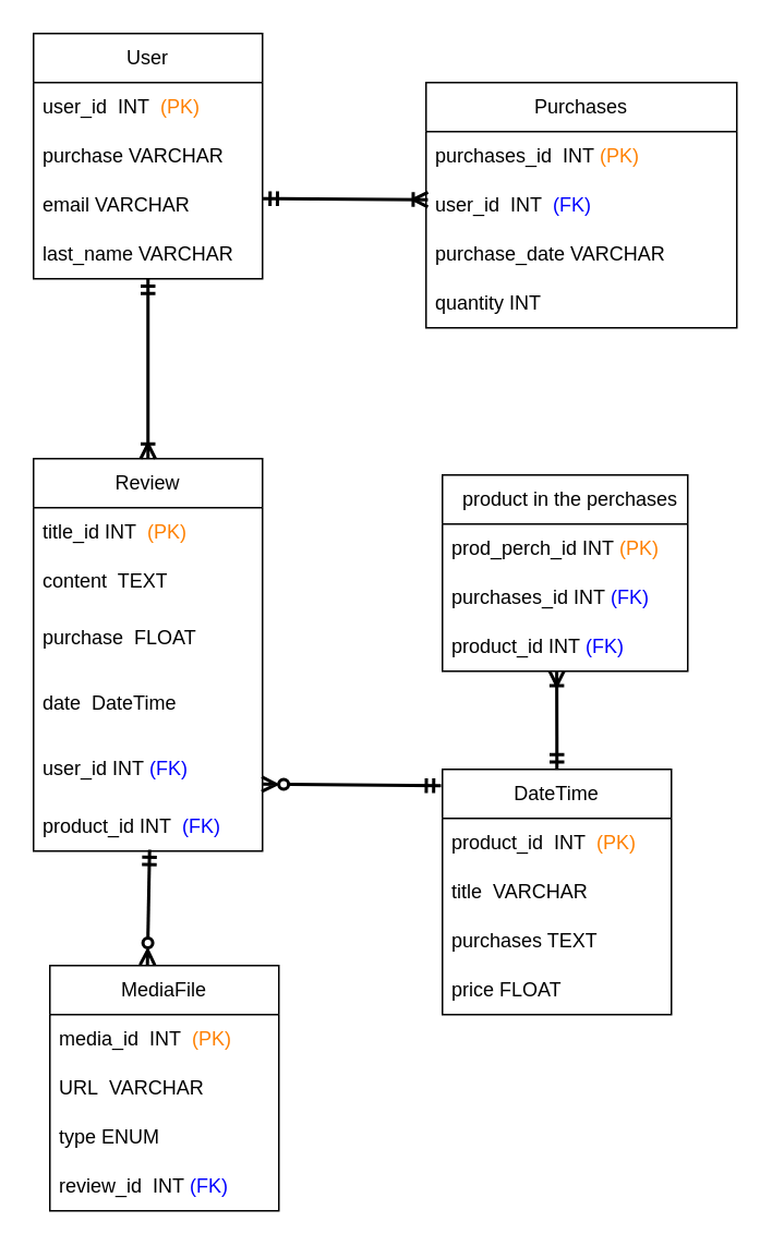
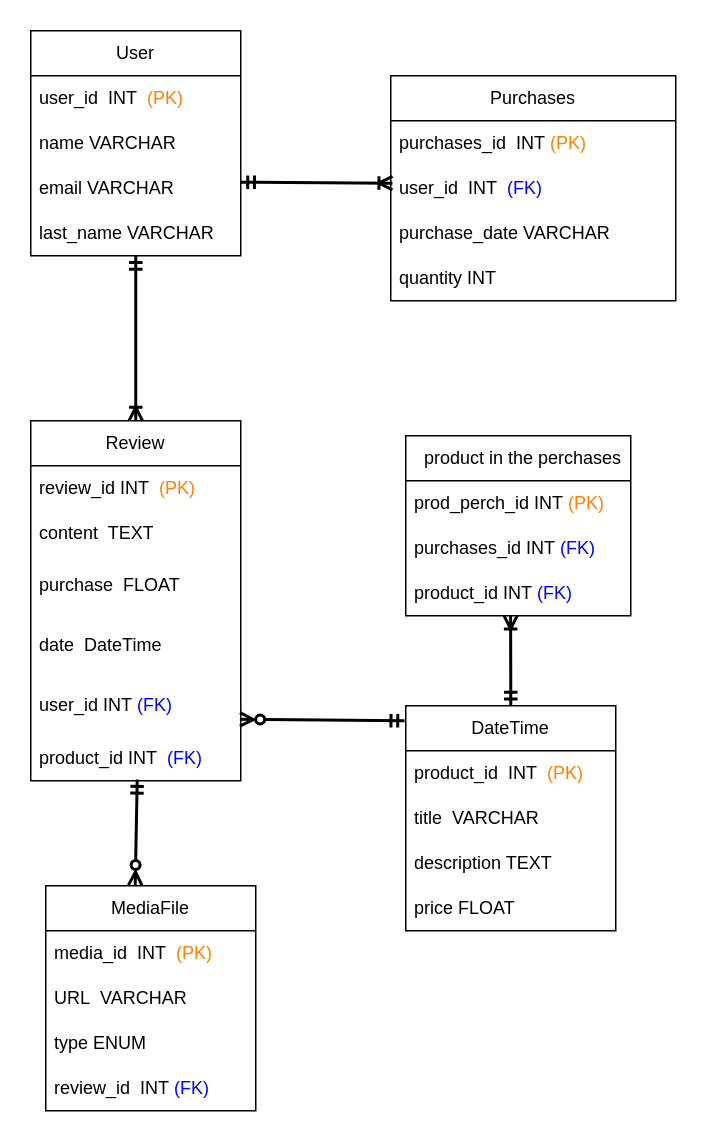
  <mxCell id="0" />
  <mxCell id="1" parent="0" />
  <mxCell id="2" value="User" style="swimlane;fontStyle=0;childLayout=stackLayout;horizontal=1;startSize=30;horizontalStack=0;resizeParent=1;resizeParentMax=0;resizeLast=0;collapsible=1;marginBottom=0;whiteSpace=wrap;html=1;" vertex="1" parent="1"><mxGeometry x="20" y="20" width="140" height="150" as="geometry"><mxRectangle x="90" y="350" width="70" height="30" as="alternateBounds" /></mxGeometry></mxCell>
  <mxCell id="3" value="user_id&amp;nbsp; INT&amp;nbsp; &lt;font color=&quot;#ff8000&quot;&gt;(PK)&lt;/font&gt;" style="text;strokeColor=none;fillColor=none;align=left;verticalAlign=middle;spacingLeft=4;spacingRight=4;overflow=hidden;points=[[0,0.5],[1,0.5]];portConstraint=eastwest;rotatable=0;whiteSpace=wrap;html=1;" vertex="1" parent="2"><mxGeometry y="30" width="140" height="30" as="geometry" /></mxCell>
- <mxCell id="4" value="purchase VARCHAR" style="text;strokeColor=none;fillColor=none;align=left;verticalAlign=middle;spacingLeft=4;spacingRight=4;overflow=hidden;points=[[0,0.5],[1,0.5]];portConstraint=eastwest;rotatable=0;whiteSpace=wrap;html=1;" vertex="1" parent="2"><mxGeometry y="60" width="140" height="30" as="geometry" /></mxCell>
+ <mxCell id="4" value="name VARCHAR" style="text;strokeColor=none;fillColor=none;align=left;verticalAlign=middle;spacingLeft=4;spacingRight=4;overflow=hidden;points=[[0,0.5],[1,0.5]];portConstraint=eastwest;rotatable=0;whiteSpace=wrap;html=1;" vertex="1" parent="2"><mxGeometry y="60" width="140" height="30" as="geometry" /></mxCell>
  <mxCell id="5" value="email VARCHAR" style="text;strokeColor=none;fillColor=none;align=left;verticalAlign=middle;spacingLeft=4;spacingRight=4;overflow=hidden;points=[[0,0.5],[1,0.5]];portConstraint=eastwest;rotatable=0;whiteSpace=wrap;html=1;" vertex="1" parent="2"><mxGeometry y="90" width="140" height="30" as="geometry" /></mxCell>
  <mxCell id="6" value="last_name VARCHAR" style="text;strokeColor=none;fillColor=none;align=left;verticalAlign=middle;spacingLeft=4;spacingRight=4;overflow=hidden;points=[[0,0.5],[1,0.5]];portConstraint=eastwest;rotatable=0;whiteSpace=wrap;html=1;" vertex="1" parent="2"><mxGeometry y="120" width="140" height="30" as="geometry" /></mxCell>
  <mxCell id="7" value="DateTime" style="swimlane;fontStyle=0;childLayout=stackLayout;horizontal=1;startSize=30;horizontalStack=0;resizeParent=1;resizeParentMax=0;resizeLast=0;collapsible=1;marginBottom=0;whiteSpace=wrap;html=1;" vertex="1" parent="1"><mxGeometry x="270" y="470" width="140" height="150" as="geometry" /></mxCell>
  <mxCell id="8" value="product_id&amp;nbsp; INT&amp;nbsp;&amp;nbsp;&lt;span style=&quot;color: rgb(255, 128, 0);&quot;&gt;(PK)&lt;/span&gt;" style="text;strokeColor=none;fillColor=none;align=left;verticalAlign=middle;spacingLeft=4;spacingRight=4;overflow=hidden;points=[[0,0.5],[1,0.5]];portConstraint=eastwest;rotatable=0;whiteSpace=wrap;html=1;" vertex="1" parent="7"><mxGeometry y="30" width="140" height="30" as="geometry" /></mxCell>
  <mxCell id="9" value="title&amp;nbsp; VARCHAR" style="text;strokeColor=none;fillColor=none;align=left;verticalAlign=middle;spacingLeft=4;spacingRight=4;overflow=hidden;points=[[0,0.5],[1,0.5]];portConstraint=eastwest;rotatable=0;whiteSpace=wrap;html=1;" vertex="1" parent="7"><mxGeometry y="60" width="140" height="30" as="geometry" /></mxCell>
- <mxCell id="10" value="purchases TEXT" style="text;strokeColor=none;fillColor=none;align=left;verticalAlign=middle;spacingLeft=4;spacingRight=4;overflow=hidden;points=[[0,0.5],[1,0.5]];portConstraint=eastwest;rotatable=0;whiteSpace=wrap;html=1;" vertex="1" parent="7"><mxGeometry y="90" width="140" height="30" as="geometry" /></mxCell>
+ <mxCell id="10" value="description TEXT" style="text;strokeColor=none;fillColor=none;align=left;verticalAlign=middle;spacingLeft=4;spacingRight=4;overflow=hidden;points=[[0,0.5],[1,0.5]];portConstraint=eastwest;rotatable=0;whiteSpace=wrap;html=1;" vertex="1" parent="7"><mxGeometry y="90" width="140" height="30" as="geometry" /></mxCell>
  <mxCell id="11" value="price FLOAT" style="text;strokeColor=none;fillColor=none;align=left;verticalAlign=middle;spacingLeft=4;spacingRight=4;overflow=hidden;points=[[0,0.5],[1,0.5]];portConstraint=eastwest;rotatable=0;whiteSpace=wrap;html=1;" vertex="1" parent="7"><mxGeometry y="120" width="140" height="30" as="geometry" /></mxCell>
  <mxCell id="12" value="Review" style="swimlane;fontStyle=0;childLayout=stackLayout;horizontal=1;startSize=30;horizontalStack=0;resizeParent=1;resizeParentMax=0;resizeLast=0;collapsible=1;marginBottom=0;whiteSpace=wrap;html=1;" vertex="1" parent="1"><mxGeometry x="20" y="280" width="140" height="240" as="geometry" /></mxCell>
- <mxCell id="13" value="title_id INT&amp;nbsp;&amp;nbsp;&lt;span style=&quot;color: rgb(255, 128, 0);&quot;&gt;(PK)&lt;/span&gt;" style="text;strokeColor=none;fillColor=none;align=left;verticalAlign=middle;spacingLeft=4;spacingRight=4;overflow=hidden;points=[[0,0.5],[1,0.5]];portConstraint=eastwest;rotatable=0;whiteSpace=wrap;html=1;" vertex="1" parent="12"><mxGeometry y="30" width="140" height="30" as="geometry" /></mxCell>
+ <mxCell id="13" value="review_id INT&amp;nbsp;&amp;nbsp;&lt;span style=&quot;color: rgb(255, 128, 0);&quot;&gt;(PK)&lt;/span&gt;" style="text;strokeColor=none;fillColor=none;align=left;verticalAlign=middle;spacingLeft=4;spacingRight=4;overflow=hidden;points=[[0,0.5],[1,0.5]];portConstraint=eastwest;rotatable=0;whiteSpace=wrap;html=1;" vertex="1" parent="12"><mxGeometry y="30" width="140" height="30" as="geometry" /></mxCell>
  <mxCell id="14" value="content&amp;nbsp; TEXT" style="text;strokeColor=none;fillColor=none;align=left;verticalAlign=middle;spacingLeft=4;spacingRight=4;overflow=hidden;points=[[0,0.5],[1,0.5]];portConstraint=eastwest;rotatable=0;whiteSpace=wrap;html=1;" vertex="1" parent="12"><mxGeometry y="60" width="140" height="30" as="geometry" /></mxCell>
  <mxCell id="15" value="purchase&amp;nbsp; FLOAT" style="text;strokeColor=none;fillColor=none;align=left;verticalAlign=middle;spacingLeft=4;spacingRight=4;overflow=hidden;points=[[0,0.5],[1,0.5]];portConstraint=eastwest;rotatable=0;whiteSpace=wrap;html=1;" vertex="1" parent="12"><mxGeometry y="90" width="140" height="40" as="geometry" /></mxCell>
  <mxCell id="16" value="date&amp;nbsp; DateTime" style="text;strokeColor=none;fillColor=none;align=left;verticalAlign=middle;spacingLeft=4;spacingRight=4;overflow=hidden;points=[[0,0.5],[1,0.5]];portConstraint=eastwest;rotatable=0;whiteSpace=wrap;html=1;" vertex="1" parent="12"><mxGeometry y="130" width="140" height="40" as="geometry" /></mxCell>
  <mxCell id="17" value="user_id INT&amp;nbsp;&lt;font color=&quot;#0000ff&quot;&gt;(FK)&lt;/font&gt;" style="text;strokeColor=none;fillColor=none;align=left;verticalAlign=middle;spacingLeft=4;spacingRight=4;overflow=hidden;points=[[0,0.5],[1,0.5]];portConstraint=eastwest;rotatable=0;whiteSpace=wrap;html=1;" vertex="1" parent="12"><mxGeometry y="170" width="140" height="40" as="geometry" /></mxCell>
  <mxCell id="18" value="product_id INT&amp;nbsp;&amp;nbsp;&lt;span style=&quot;color: rgb(0, 0, 255);&quot;&gt;(FK)&lt;/span&gt;" style="text;strokeColor=none;fillColor=none;align=left;verticalAlign=middle;spacingLeft=4;spacingRight=4;overflow=hidden;points=[[0,0.5],[1,0.5]];portConstraint=eastwest;rotatable=0;whiteSpace=wrap;html=1;" vertex="1" parent="12"><mxGeometry y="210" width="140" height="30" as="geometry" /></mxCell>
  <mxCell id="19" value="MediaFile" style="swimlane;fontStyle=0;childLayout=stackLayout;horizontal=1;startSize=30;horizontalStack=0;resizeParent=1;resizeParentMax=0;resizeLast=0;collapsible=1;marginBottom=0;whiteSpace=wrap;html=1;" vertex="1" parent="1"><mxGeometry x="30" y="590" width="140" height="150" as="geometry" /></mxCell>
  <mxCell id="20" value="media_id&amp;nbsp; INT&amp;nbsp;&amp;nbsp;&lt;span style=&quot;color: rgb(255, 128, 0);&quot;&gt;(PK)&lt;/span&gt;" style="text;strokeColor=none;fillColor=none;align=left;verticalAlign=middle;spacingLeft=4;spacingRight=4;overflow=hidden;points=[[0,0.5],[1,0.5]];portConstraint=eastwest;rotatable=0;whiteSpace=wrap;html=1;" vertex="1" parent="19"><mxGeometry y="30" width="140" height="30" as="geometry" /></mxCell>
  <mxCell id="21" value="URL&amp;nbsp; VARCHAR" style="text;strokeColor=none;fillColor=none;align=left;verticalAlign=middle;spacingLeft=4;spacingRight=4;overflow=hidden;points=[[0,0.5],[1,0.5]];portConstraint=eastwest;rotatable=0;whiteSpace=wrap;html=1;" vertex="1" parent="19"><mxGeometry y="60" width="140" height="30" as="geometry" /></mxCell>
  <mxCell id="22" value="type ENUM" style="text;strokeColor=none;fillColor=none;align=left;verticalAlign=middle;spacingLeft=4;spacingRight=4;overflow=hidden;points=[[0,0.5],[1,0.5]];portConstraint=eastwest;rotatable=0;whiteSpace=wrap;html=1;" vertex="1" parent="19"><mxGeometry y="90" width="140" height="30" as="geometry" /></mxCell>
  <mxCell id="23" value="review_id&amp;nbsp; INT&amp;nbsp;&lt;span style=&quot;color: rgb(0, 0, 255);&quot;&gt;(FK)&lt;/span&gt;" style="text;strokeColor=none;fillColor=none;align=left;verticalAlign=middle;spacingLeft=4;spacingRight=4;overflow=hidden;points=[[0,0.5],[1,0.5]];portConstraint=eastwest;rotatable=0;whiteSpace=wrap;html=1;" vertex="1" parent="19"><mxGeometry y="120" width="140" height="30" as="geometry" /></mxCell>
  <mxCell id="24" value="" style="endArrow=ERoneToMany;html=1;rounded=0;endFill=0;entryX=0.5;entryY=0;entryDx=0;entryDy=0;strokeWidth=2;startArrow=ERmandOne;startFill=0;" edge="1" parent="1" target="12"><mxGeometry width="50" height="50" relative="1" as="geometry"><mxPoint x="90" y="170" as="sourcePoint" /><mxPoint x="30" y="340" as="targetPoint" /><Array as="points" /></mxGeometry></mxCell>
  <mxCell id="25" value="" style="endArrow=ERzeroToMany;html=1;rounded=0;entryX=0.996;entryY=0.727;entryDx=0;entryDy=0;endFill=0;strokeWidth=2;exitX=-0.006;exitY=0.067;exitDx=0;exitDy=0;startArrow=ERmandOne;startFill=0;entryPerimeter=0;exitPerimeter=0;" edge="1" parent="1" source="7" target="17"><mxGeometry width="50" height="50" relative="1" as="geometry"><mxPoint x="260" y="425" as="sourcePoint" /><mxPoint x="240" y="300" as="targetPoint" /></mxGeometry></mxCell>
  <mxCell id="26" value="" style="endArrow=ERzeroToMany;html=1;rounded=0;entryX=0.426;entryY=-0.002;entryDx=0;entryDy=0;strokeWidth=2;endFill=0;exitX=0.507;exitY=0.973;exitDx=0;exitDy=0;exitPerimeter=0;entryPerimeter=0;startArrow=ERmandOne;startFill=0;" edge="1" parent="1" source="18" target="19"><mxGeometry width="50" height="50" relative="1" as="geometry"><mxPoint x="100" y="590" as="sourcePoint" /><mxPoint x="358.04" y="370" as="targetPoint" /></mxGeometry></mxCell>
  <mxCell id="27" value="Purchases" style="swimlane;fontStyle=0;childLayout=stackLayout;horizontal=1;startSize=30;horizontalStack=0;resizeParent=1;resizeParentMax=0;resizeLast=0;collapsible=1;marginBottom=0;whiteSpace=wrap;html=1;" vertex="1" parent="1"><mxGeometry x="260" y="50" width="190" height="150" as="geometry" /></mxCell>
  <mxCell id="28" value="purchases_id&amp;nbsp; INT&amp;nbsp;&lt;span style=&quot;color: rgb(255, 128, 0);&quot;&gt;(PK)&lt;/span&gt;" style="text;strokeColor=none;fillColor=none;align=left;verticalAlign=middle;spacingLeft=4;spacingRight=4;overflow=hidden;points=[[0,0.5],[1,0.5]];portConstraint=eastwest;rotatable=0;whiteSpace=wrap;html=1;" vertex="1" parent="27"><mxGeometry y="30" width="190" height="30" as="geometry" /></mxCell>
  <mxCell id="29" value="user_id&amp;nbsp; INT&amp;nbsp;&amp;nbsp;&lt;span style=&quot;color: rgb(0, 0, 255);&quot;&gt;(FK)&lt;/span&gt;" style="text;strokeColor=none;fillColor=none;align=left;verticalAlign=middle;spacingLeft=4;spacingRight=4;overflow=hidden;points=[[0,0.5],[1,0.5]];portConstraint=eastwest;rotatable=0;whiteSpace=wrap;html=1;" vertex="1" parent="27"><mxGeometry y="60" width="190" height="30" as="geometry" /></mxCell>
  <mxCell id="30" value="purchase_date VARCHAR" style="text;strokeColor=none;fillColor=none;align=left;verticalAlign=middle;spacingLeft=4;spacingRight=4;overflow=hidden;points=[[0,0.5],[1,0.5]];portConstraint=eastwest;rotatable=0;whiteSpace=wrap;html=1;" vertex="1" parent="27"><mxGeometry y="90" width="190" height="30" as="geometry" /></mxCell>
  <mxCell id="31" value="quantity INT" style="text;strokeColor=none;fillColor=none;align=left;verticalAlign=middle;spacingLeft=4;spacingRight=4;overflow=hidden;points=[[0,0.5],[1,0.5]];portConstraint=eastwest;rotatable=0;whiteSpace=wrap;html=1;" vertex="1" parent="27"><mxGeometry y="120" width="190" height="30" as="geometry" /></mxCell>
  <mxCell id="32" value="" style="endArrow=ERoneToMany;html=1;rounded=0;exitX=1.001;exitY=0.367;exitDx=0;exitDy=0;exitPerimeter=0;entryX=0.006;entryY=0.387;entryDx=0;entryDy=0;entryPerimeter=0;strokeWidth=2;endFill=0;startArrow=ERmandOne;startFill=0;" edge="1" parent="1" source="5" target="29"><mxGeometry width="50" height="50" relative="1" as="geometry"><mxPoint x="158.74" y="130" as="sourcePoint" /><mxPoint x="260" y="133.18" as="targetPoint" /></mxGeometry></mxCell>
  <mxCell id="33" value="&amp;nbsp; product in the perchases" style="swimlane;fontStyle=0;childLayout=stackLayout;horizontal=1;startSize=30;horizontalStack=0;resizeParent=1;resizeParentMax=0;resizeLast=0;collapsible=1;marginBottom=0;whiteSpace=wrap;html=1;" vertex="1" parent="1"><mxGeometry x="270" y="290" width="150" height="120" as="geometry" /></mxCell>
  <mxCell id="34" value="prod_perch_id INT&amp;nbsp;&lt;span style=&quot;color: rgb(255, 128, 0);&quot;&gt;(PK)&lt;/span&gt;" style="text;strokeColor=none;fillColor=none;align=left;verticalAlign=middle;spacingLeft=4;spacingRight=4;overflow=hidden;points=[[0,0.5],[1,0.5]];portConstraint=eastwest;rotatable=0;whiteSpace=wrap;html=1;" vertex="1" parent="33"><mxGeometry y="30" width="150" height="30" as="geometry" /></mxCell>
  <mxCell id="35" value="purchases_id INT&amp;nbsp;&lt;span style=&quot;color: rgb(0, 0, 255);&quot;&gt;(FK)&lt;/span&gt;" style="text;strokeColor=none;fillColor=none;align=left;verticalAlign=middle;spacingLeft=4;spacingRight=4;overflow=hidden;points=[[0,0.5],[1,0.5]];portConstraint=eastwest;rotatable=0;whiteSpace=wrap;html=1;" vertex="1" parent="33"><mxGeometry y="60" width="150" height="30" as="geometry" /></mxCell>
  <mxCell id="36" value="product_id INT&amp;nbsp;&lt;span style=&quot;color: rgb(0, 0, 255);&quot;&gt;(FK)&lt;/span&gt;" style="text;strokeColor=none;fillColor=none;align=left;verticalAlign=middle;spacingLeft=4;spacingRight=4;overflow=hidden;points=[[0,0.5],[1,0.5]];portConstraint=eastwest;rotatable=0;whiteSpace=wrap;html=1;" vertex="1" parent="33"><mxGeometry y="90" width="150" height="30" as="geometry" /></mxCell>
  <mxCell id="37" value="" style="endArrow=ERoneToMany;html=1;rounded=0;endFill=0;strokeWidth=2;exitX=0.5;exitY=0;exitDx=0;exitDy=0;startArrow=ERmandOne;startFill=0;entryX=0.466;entryY=0.993;entryDx=0;entryDy=0;entryPerimeter=0;" edge="1" parent="1" source="7" target="36"><mxGeometry width="50" height="50" relative="1" as="geometry"><mxPoint x="100" y="190" as="sourcePoint" /><mxPoint x="340" y="440" as="targetPoint" /><Array as="points"><mxPoint x="340" y="450" /></Array></mxGeometry></mxCell>
